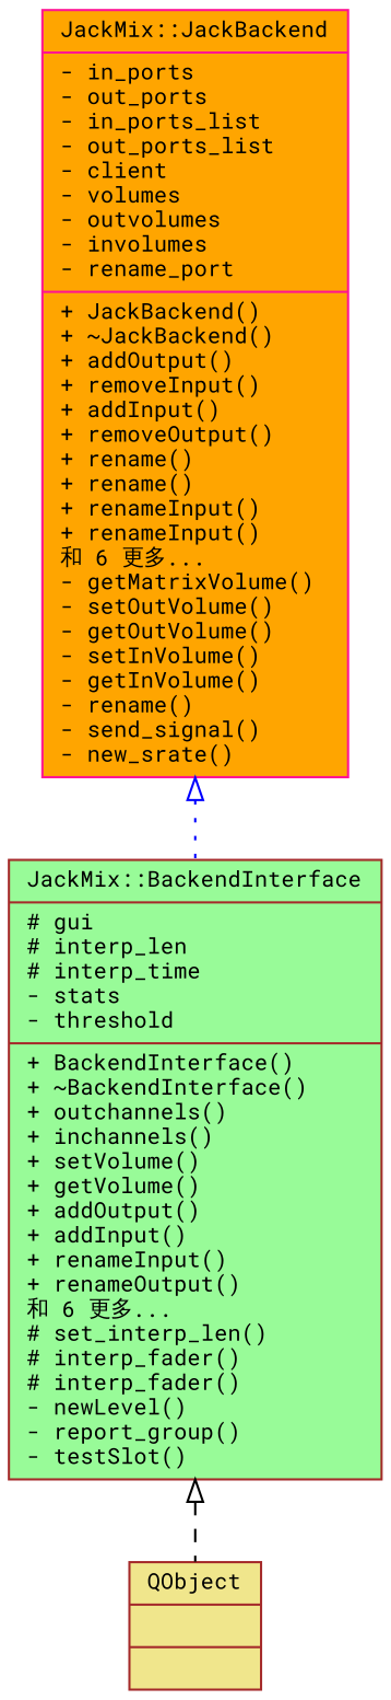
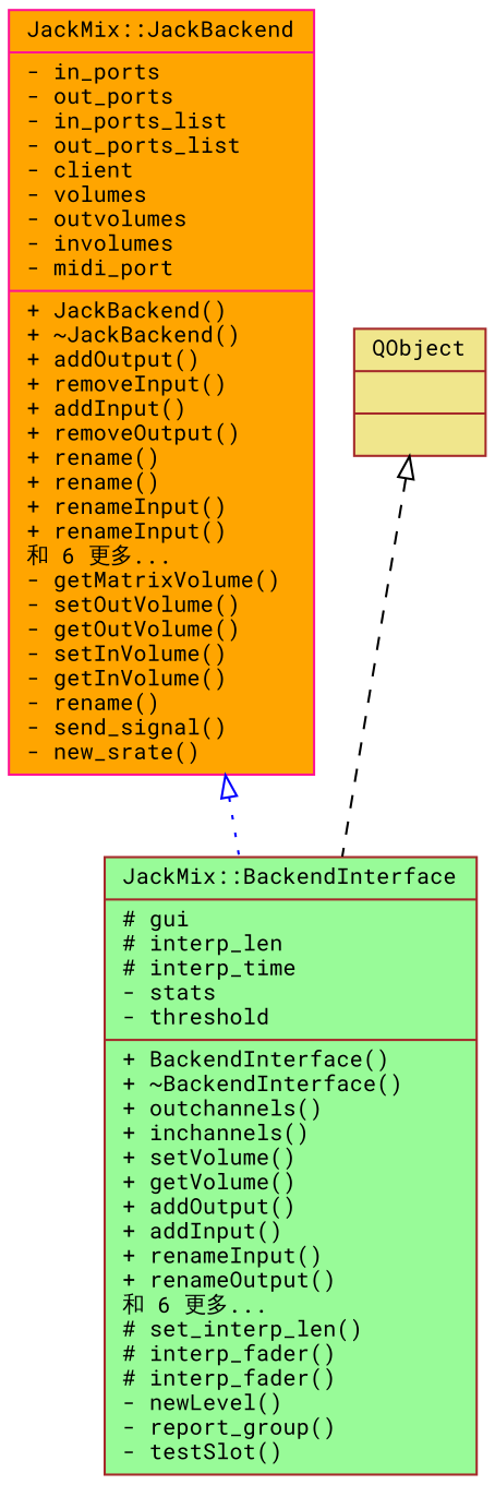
  digraph {
    fontname="Roboto Mono"
    node [color=brown fontname="Roboto Mono" fontsize=10 shape=record style=filled]
    edge [arrowtail=onormal dir=back fontname="Roboto Mono" fontsize=10 labelfontname=Helvetica labelfontsize=10]
-   n1 [color=deeppink fillcolor=orange fontcolor=black height=0.2 label="{JackMix::JackBackend\n|- in_ports\l- out_ports\l- in_ports_list\l- out_ports_list\l- client\l- volumes\l- outvolumes\l- involumes\l- rename_port\l|+ JackBackend()\l+ ~JackBackend()\l+ addOutput()\l+ removeInput()\l+ addInput()\l+ removeOutput()\l+ rename()\l+ rename()\l+ renameInput()\l+ renameInput()\l和 6 更多...\l- getMatrixVolume()\l- setOutVolume()\l- getOutVolume()\l- setInVolume()\l- getInVolume()\l- rename()\l- send_signal()\l- new_srate()\l}" width=0.4]
+   n1 [color=deeppink fillcolor=orange fontcolor=black height=0.2 label="{JackMix::JackBackend\n|- in_ports\l- out_ports\l- in_ports_list\l- out_ports_list\l- client\l- volumes\l- outvolumes\l- involumes\l- midi_port\l|+ JackBackend()\l+ ~JackBackend()\l+ addOutput()\l+ removeInput()\l+ addInput()\l+ removeOutput()\l+ rename()\l+ rename()\l+ renameInput()\l+ renameInput()\l和 6 更多...\l- getMatrixVolume()\l- setOutVolume()\l- getOutVolume()\l- setInVolume()\l- getInVolume()\l- rename()\l- send_signal()\l- new_srate()\l}" width=0.4]
    n2 [fillcolor=palegreen height=0.2 label="{JackMix::BackendInterface\n|# gui\l# interp_len\l# interp_time\l- stats\l- threshold\l|+ BackendInterface()\l+ ~BackendInterface()\l+ outchannels()\l+ inchannels()\l+ setVolume()\l+ getVolume()\l+ addOutput()\l+ addInput()\l+ renameInput()\l+ renameOutput()\l和 6 更多...\l# set_interp_len()\l# interp_fader()\l# interp_fader()\l- newLevel()\l- report_group()\l- testSlot()\l}" width=0.4]
    n3 [fillcolor=khaki height=0.2 label="{QObject\n||}" width=0.4]
    n1 -> n2 [color=blue style=dotted]
-   n2 -> n3 [color=black style=dashed]
+   n3 -> n2 [color=black style=dashed]
  }
